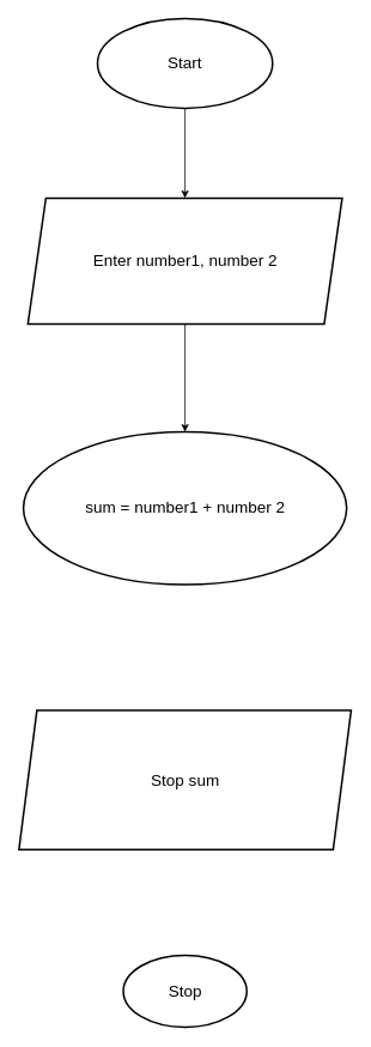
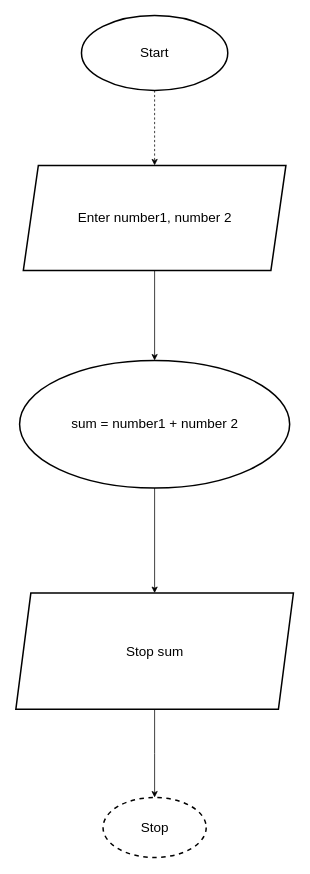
  <mxCell id="0" />
  <mxCell id="1" parent="0" />
- <mxCell id="2" value="" style="edgeStyle=orthogonalEdgeStyle;rounded=0;orthogonalLoop=1;jettySize=auto;html=1;" edge="1" parent="1" source="3" target="5"><mxGeometry relative="1" as="geometry" /></mxCell>
+ <mxCell id="2" value="" style="edgeStyle=orthogonalEdgeStyle;rounded=0;orthogonalLoop=1;jettySize=auto;html=1;dashed=1;" edge="1" parent="1" source="3" target="5"><mxGeometry relative="1" as="geometry" /></mxCell>
  <mxCell id="3" value="&lt;font style=&quot;font-size: 18px;&quot;&gt;Start&lt;/font&gt;" style="strokeWidth=2;html=1;shape=mxgraph.flowchart.start_2;whiteSpace=wrap;" vertex="1" parent="1"><mxGeometry x="108" y="20" width="195" height="100" as="geometry" /></mxCell>
  <mxCell id="4" value="" style="edgeStyle=orthogonalEdgeStyle;rounded=0;orthogonalLoop=1;jettySize=auto;html=1;" edge="1" parent="1" source="5" target="7"><mxGeometry relative="1" as="geometry" /></mxCell>
  <mxCell id="5" value="&lt;font style=&quot;font-size: 18px;&quot;&gt;Enter number1, number 2&lt;/font&gt;" style="shape=parallelogram;perimeter=parallelogramPerimeter;whiteSpace=wrap;html=1;fixedSize=1;strokeWidth=2;" vertex="1" parent="1"><mxGeometry x="30.5" y="220" width="350" height="140" as="geometry" /></mxCell>
+ <mxCell id="6" value="" style="edgeStyle=orthogonalEdgeStyle;rounded=0;orthogonalLoop=1;jettySize=auto;html=1;" edge="1" parent="1" source="7" target="9"><mxGeometry relative="1" as="geometry" /></mxCell>
  <mxCell id="7" value="&lt;font style=&quot;font-size: 18px;&quot;&gt;sum = number1 + number 2&lt;/font&gt;" style="ellipse;whiteSpace=wrap;html=1;strokeWidth=2;" vertex="1" parent="1"><mxGeometry x="25.5" y="480" width="360" height="170" as="geometry" /></mxCell>
+ <mxCell id="8" value="" style="edgeStyle=orthogonalEdgeStyle;rounded=0;orthogonalLoop=1;jettySize=auto;html=1;" edge="1" parent="1" source="9" target="10"><mxGeometry relative="1" as="geometry" /></mxCell>
  <mxCell id="9" value="&lt;font style=&quot;font-size: 18px;&quot;&gt;Stop sum&lt;/font&gt;" style="shape=parallelogram;perimeter=parallelogramPerimeter;whiteSpace=wrap;html=1;fixedSize=1;strokeWidth=2;" vertex="1" parent="1"><mxGeometry x="20.5" y="790" width="370" height="155" as="geometry" /></mxCell>
- <mxCell id="10" value="&lt;font style=&quot;font-size: 18px;&quot;&gt;Stop&lt;/font&gt;" style="ellipse;whiteSpace=wrap;html=1;strokeWidth=2;" vertex="1" parent="1"><mxGeometry x="136.75" y="1062.5" width="137.5" height="80" as="geometry" /></mxCell>
+ <mxCell id="10" value="&lt;font style=&quot;font-size: 18px;&quot;&gt;Stop&lt;/font&gt;" style="ellipse;whiteSpace=wrap;html=1;strokeWidth=2;dashed=1;" vertex="1" parent="1"><mxGeometry x="136.75" y="1062.5" width="137.5" height="80" as="geometry" /></mxCell>
